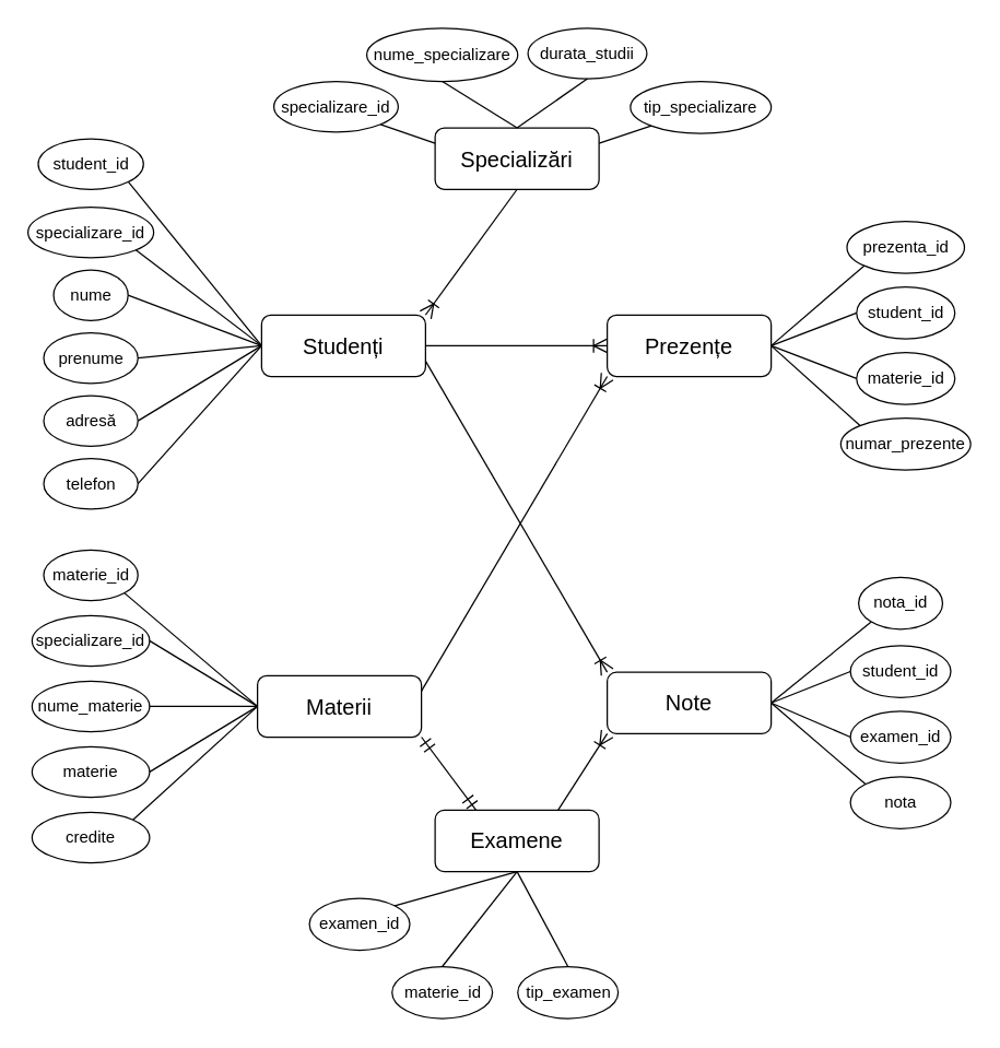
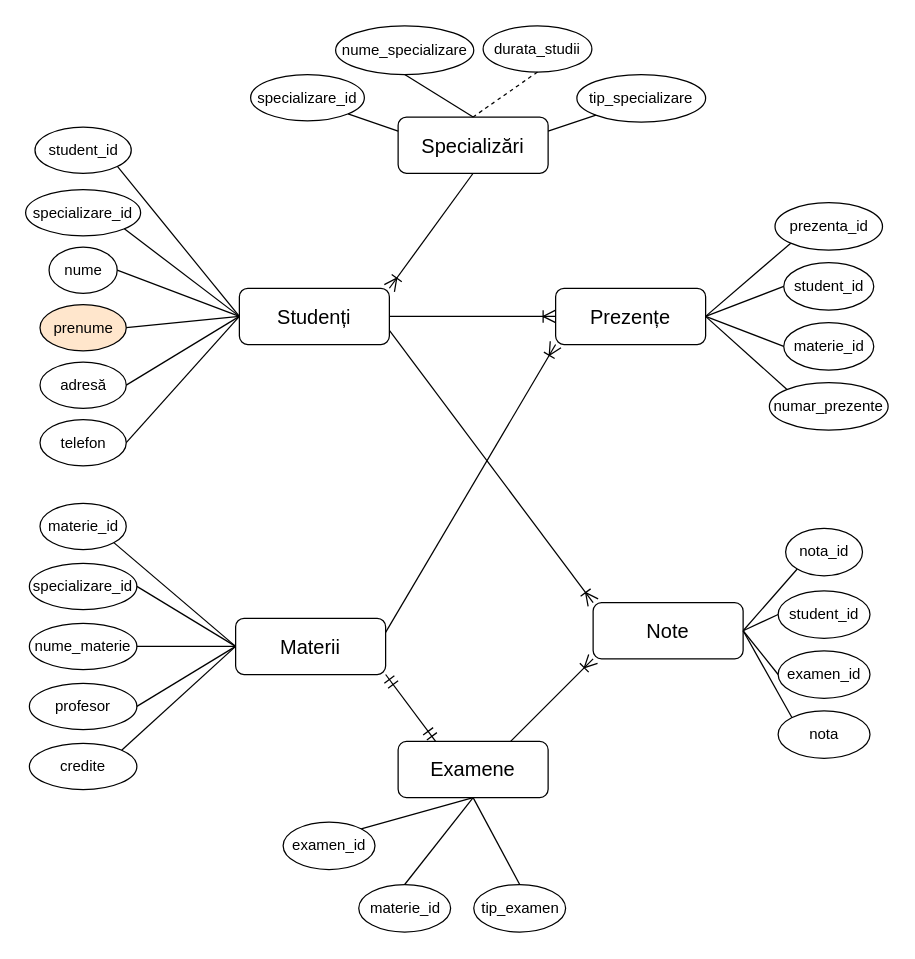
  <mxCell id="0" />
  <mxCell id="1" parent="0" />
  <mxCell id="2" value="Specializări" style="rounded=1;whiteSpace=wrap;html=1;fontSize=16;" vertex="1" parent="1"><mxGeometry x="318" y="93" width="120" height="45" as="geometry" /></mxCell>
  <mxCell id="3" value="Materii" style="rounded=1;whiteSpace=wrap;html=1;fontSize=16;" vertex="1" parent="1"><mxGeometry x="188" y="494" width="120" height="45" as="geometry" /></mxCell>
  <mxCell id="4" value="Studenți" style="rounded=1;whiteSpace=wrap;html=1;fontSize=16;" vertex="1" parent="1"><mxGeometry x="191" y="230" width="120" height="45" as="geometry" /></mxCell>
  <mxCell id="5" value="Prezențe" style="rounded=1;whiteSpace=wrap;html=1;fontSize=16;" vertex="1" parent="1"><mxGeometry x="444" y="230" width="120" height="45" as="geometry" /></mxCell>
  <mxCell id="6" value="Examene" style="rounded=1;whiteSpace=wrap;html=1;fontSize=16;" vertex="1" parent="1"><mxGeometry x="318" y="592.5" width="120" height="45" as="geometry" /></mxCell>
- <mxCell id="7" value="Note" style="rounded=1;whiteSpace=wrap;html=1;fontSize=16;" vertex="1" parent="1"><mxGeometry x="444" y="491.5" width="120" height="45" as="geometry" /></mxCell>
+ <mxCell id="7" value="Note" style="rounded=1;whiteSpace=wrap;html=1;fontSize=16;" vertex="1" parent="1"><mxGeometry x="474" y="481.5" width="120" height="45" as="geometry" /></mxCell>
  <mxCell id="8" value="" style="fontSize=12;html=1;endArrow=ERoneToMany;rounded=0;startSize=8;endSize=8;entryX=1;entryY=0;entryDx=0;entryDy=0;exitX=0.5;exitY=1;exitDx=0;exitDy=0;" edge="1" parent="1" source="2" target="4"><mxGeometry width="100" height="100" relative="1" as="geometry"><mxPoint x="363" y="420" as="sourcePoint" /><mxPoint x="463" y="320" as="targetPoint" /></mxGeometry></mxCell>
  <mxCell id="9" value="" style="edgeStyle=entityRelationEdgeStyle;fontSize=12;html=1;endArrow=ERoneToMany;rounded=0;startSize=8;endSize=8;curved=1;exitX=1;exitY=0.5;exitDx=0;exitDy=0;entryX=0;entryY=0.5;entryDx=0;entryDy=0;" edge="1" parent="1" source="4" target="5"><mxGeometry width="100" height="100" relative="1" as="geometry"><mxPoint x="363" y="421" as="sourcePoint" /><mxPoint x="463" y="321" as="targetPoint" /></mxGeometry></mxCell>
  <mxCell id="10" value="" style="fontSize=12;html=1;endArrow=ERoneToMany;rounded=0;startSize=8;endSize=8;exitX=1;exitY=0.75;exitDx=0;exitDy=0;entryX=0;entryY=0;entryDx=0;entryDy=0;" edge="1" parent="1" source="4" target="7"><mxGeometry width="100" height="100" relative="1" as="geometry"><mxPoint x="322" y="351" as="sourcePoint" /><mxPoint x="463" y="321" as="targetPoint" /></mxGeometry></mxCell>
  <mxCell id="11" value="" style="fontSize=12;html=1;endArrow=ERoneToMany;rounded=0;startSize=8;endSize=8;exitX=1;exitY=0.25;exitDx=0;exitDy=0;entryX=0;entryY=1;entryDx=0;entryDy=0;" edge="1" parent="1" source="3" target="5"><mxGeometry width="100" height="100" relative="1" as="geometry"><mxPoint x="363" y="421" as="sourcePoint" /><mxPoint x="463" y="321" as="targetPoint" /></mxGeometry></mxCell>
  <mxCell id="12" value="" style="fontSize=12;html=1;endArrow=ERmandOne;startArrow=ERmandOne;rounded=0;startSize=8;endSize=8;exitX=1;exitY=1;exitDx=0;exitDy=0;entryX=0.25;entryY=0;entryDx=0;entryDy=0;" edge="1" parent="1" source="3" target="6"><mxGeometry width="100" height="100" relative="1" as="geometry"><mxPoint x="363" y="510.5" as="sourcePoint" /><mxPoint x="463" y="410.5" as="targetPoint" /></mxGeometry></mxCell>
  <mxCell id="13" value="" style="fontSize=12;html=1;endArrow=ERoneToMany;rounded=0;startSize=8;endSize=8;exitX=0.75;exitY=0;exitDx=0;exitDy=0;entryX=0;entryY=1;entryDx=0;entryDy=0;" edge="1" parent="1" source="6" target="7"><mxGeometry width="100" height="100" relative="1" as="geometry"><mxPoint x="364" y="510.5" as="sourcePoint" /><mxPoint x="464" y="410.5" as="targetPoint" /></mxGeometry></mxCell>
  <mxCell id="14" value="specializare_id" style="ellipse;whiteSpace=wrap;html=1;fontSize=12;" vertex="1" parent="1"><mxGeometry x="200" y="59" width="91" height="37" as="geometry" /></mxCell>
  <mxCell id="15" value="nume_specializare" style="ellipse;whiteSpace=wrap;html=1;fontSize=12;" vertex="1" parent="1"><mxGeometry x="268" y="20" width="110.5" height="39" as="geometry" /></mxCell>
  <mxCell id="16" value="durata_studii" style="ellipse;whiteSpace=wrap;html=1;fontSize=12;" vertex="1" parent="1"><mxGeometry x="386" y="20" width="87" height="37" as="geometry" /></mxCell>
  <mxCell id="17" value="tip_specializare" style="ellipse;whiteSpace=wrap;html=1;fontSize=12;" vertex="1" parent="1"><mxGeometry x="461" y="59" width="103" height="38" as="geometry" /></mxCell>
  <mxCell id="18" value="" style="endArrow=none;html=1;rounded=0;fontSize=12;startSize=8;endSize=8;curved=1;exitX=1;exitY=1;exitDx=0;exitDy=0;entryX=0;entryY=0.25;entryDx=0;entryDy=0;" edge="1" parent="1" source="14" target="2"><mxGeometry width="50" height="50" relative="1" as="geometry"><mxPoint x="385" y="396" as="sourcePoint" /><mxPoint x="435" y="346" as="targetPoint" /></mxGeometry></mxCell>
  <mxCell id="19" value="" style="endArrow=none;html=1;rounded=0;fontSize=12;startSize=8;endSize=8;curved=1;entryX=0.5;entryY=1;entryDx=0;entryDy=0;exitX=0.5;exitY=0;exitDx=0;exitDy=0;" edge="1" parent="1" source="2" target="15"><mxGeometry width="50" height="50" relative="1" as="geometry"><mxPoint x="385" y="396" as="sourcePoint" /><mxPoint x="435" y="346" as="targetPoint" /></mxGeometry></mxCell>
- <mxCell id="20" value="" style="endArrow=none;html=1;rounded=0;fontSize=12;startSize=8;endSize=8;curved=1;entryX=0.5;entryY=1;entryDx=0;entryDy=0;exitX=0.5;exitY=0;exitDx=0;exitDy=0;" edge="1" parent="1" source="2" target="16"><mxGeometry width="50" height="50" relative="1" as="geometry"><mxPoint x="385" y="396" as="sourcePoint" /><mxPoint x="435" y="346" as="targetPoint" /></mxGeometry></mxCell>
+ <mxCell id="20" value="" style="endArrow=none;html=1;rounded=0;fontSize=12;startSize=8;endSize=8;curved=1;entryX=0.5;entryY=1;entryDx=0;entryDy=0;exitX=0.5;exitY=0;exitDx=0;exitDy=0;dashed=1;" edge="1" parent="1" source="2" target="16"><mxGeometry width="50" height="50" relative="1" as="geometry"><mxPoint x="385" y="396" as="sourcePoint" /><mxPoint x="435" y="346" as="targetPoint" /></mxGeometry></mxCell>
  <mxCell id="21" value="" style="endArrow=none;html=1;rounded=0;fontSize=12;startSize=8;endSize=8;curved=1;entryX=0;entryY=1;entryDx=0;entryDy=0;exitX=1;exitY=0.25;exitDx=0;exitDy=0;" edge="1" parent="1" source="2" target="17"><mxGeometry width="50" height="50" relative="1" as="geometry"><mxPoint x="385" y="396" as="sourcePoint" /><mxPoint x="435" y="346" as="targetPoint" /></mxGeometry></mxCell>
  <mxCell id="22" value="student_id" style="ellipse;whiteSpace=wrap;html=1;fontSize=12;" vertex="1" parent="1"><mxGeometry x="27.5" y="101" width="77" height="37" as="geometry" /></mxCell>
  <mxCell id="23" value="specializare_id" style="ellipse;whiteSpace=wrap;html=1;fontSize=12;" vertex="1" parent="1"><mxGeometry x="20" y="151" width="92" height="37" as="geometry" /></mxCell>
  <mxCell id="24" value="nume" style="ellipse;whiteSpace=wrap;html=1;fontSize=12;" vertex="1" parent="1"><mxGeometry x="38.75" y="197" width="54.5" height="37" as="geometry" /></mxCell>
- <mxCell id="25" value="prenume" style="ellipse;whiteSpace=wrap;html=1;fontSize=12;" vertex="1" parent="1"><mxGeometry x="31.5" y="243" width="69" height="37" as="geometry" /></mxCell>
+ <mxCell id="25" value="prenume" style="ellipse;whiteSpace=wrap;html=1;fontSize=12;fillColor=#ffe6cc;" vertex="1" parent="1"><mxGeometry x="31.5" y="243" width="69" height="37" as="geometry" /></mxCell>
  <mxCell id="26" value="adresă" style="ellipse;whiteSpace=wrap;html=1;fontSize=12;" vertex="1" parent="1"><mxGeometry x="31.5" y="289" width="69" height="37" as="geometry" /></mxCell>
  <mxCell id="27" value="telefon" style="ellipse;whiteSpace=wrap;html=1;fontSize=12;" vertex="1" parent="1"><mxGeometry x="31.5" y="335" width="69" height="37" as="geometry" /></mxCell>
  <mxCell id="28" value="" style="endArrow=none;html=1;rounded=0;fontSize=12;startSize=8;endSize=8;curved=1;entryX=1;entryY=1;entryDx=0;entryDy=0;exitX=0;exitY=0.5;exitDx=0;exitDy=0;" edge="1" parent="1" source="4" target="22"><mxGeometry width="50" height="50" relative="1" as="geometry"><mxPoint x="306" y="399" as="sourcePoint" /><mxPoint x="356" y="349" as="targetPoint" /></mxGeometry></mxCell>
  <mxCell id="29" value="" style="endArrow=none;html=1;rounded=0;fontSize=12;startSize=8;endSize=8;curved=1;exitX=1;exitY=1;exitDx=0;exitDy=0;entryX=0;entryY=0.5;entryDx=0;entryDy=0;" edge="1" parent="1" source="23" target="4"><mxGeometry width="50" height="50" relative="1" as="geometry"><mxPoint x="306" y="399" as="sourcePoint" /><mxPoint x="356" y="349" as="targetPoint" /></mxGeometry></mxCell>
  <mxCell id="30" value="" style="endArrow=none;html=1;rounded=0;fontSize=12;startSize=8;endSize=8;curved=1;entryX=1;entryY=0.5;entryDx=0;entryDy=0;exitX=0;exitY=0.5;exitDx=0;exitDy=0;" edge="1" parent="1" source="4" target="24"><mxGeometry width="50" height="50" relative="1" as="geometry"><mxPoint x="306" y="399" as="sourcePoint" /><mxPoint x="356" y="349" as="targetPoint" /></mxGeometry></mxCell>
  <mxCell id="31" value="" style="endArrow=none;html=1;rounded=0;fontSize=12;startSize=8;endSize=8;curved=1;entryX=1;entryY=0.5;entryDx=0;entryDy=0;exitX=0;exitY=0.5;exitDx=0;exitDy=0;" edge="1" parent="1" source="4" target="25"><mxGeometry width="50" height="50" relative="1" as="geometry"><mxPoint x="306" y="399" as="sourcePoint" /><mxPoint x="356" y="349" as="targetPoint" /></mxGeometry></mxCell>
  <mxCell id="32" value="" style="endArrow=none;html=1;rounded=0;fontSize=12;startSize=8;endSize=8;curved=1;entryX=1;entryY=0.5;entryDx=0;entryDy=0;exitX=0;exitY=0.5;exitDx=0;exitDy=0;" edge="1" parent="1" source="4" target="26"><mxGeometry width="50" height="50" relative="1" as="geometry"><mxPoint x="306" y="399" as="sourcePoint" /><mxPoint x="356" y="349" as="targetPoint" /></mxGeometry></mxCell>
  <mxCell id="33" value="" style="endArrow=none;html=1;rounded=0;fontSize=12;startSize=8;endSize=8;curved=1;entryX=1;entryY=0.5;entryDx=0;entryDy=0;exitX=0;exitY=0.5;exitDx=0;exitDy=0;" edge="1" parent="1" source="4" target="27"><mxGeometry width="50" height="50" relative="1" as="geometry"><mxPoint x="306" y="399" as="sourcePoint" /><mxPoint x="356" y="349" as="targetPoint" /></mxGeometry></mxCell>
  <mxCell id="34" value="materie_id" style="ellipse;whiteSpace=wrap;html=1;fontSize=12;" vertex="1" parent="1"><mxGeometry x="31.5" y="402" width="69" height="37" as="geometry" /></mxCell>
  <mxCell id="35" value="specializare_id" style="ellipse;whiteSpace=wrap;html=1;fontSize=12;" vertex="1" parent="1"><mxGeometry x="23" y="450" width="86" height="37" as="geometry" /></mxCell>
  <mxCell id="36" value="nume_materie" style="ellipse;whiteSpace=wrap;html=1;fontSize=12;" vertex="1" parent="1"><mxGeometry x="23" y="498" width="86" height="37" as="geometry" /></mxCell>
- <mxCell id="37" value="materie" style="ellipse;whiteSpace=wrap;html=1;fontSize=12;" vertex="1" parent="1"><mxGeometry x="23" y="546" width="86" height="37" as="geometry" /></mxCell>
+ <mxCell id="37" value="profesor" style="ellipse;whiteSpace=wrap;html=1;fontSize=12;" vertex="1" parent="1"><mxGeometry x="23" y="546" width="86" height="37" as="geometry" /></mxCell>
  <mxCell id="38" value="credite" style="ellipse;whiteSpace=wrap;html=1;fontSize=12;" vertex="1" parent="1"><mxGeometry x="23" y="594" width="86" height="37" as="geometry" /></mxCell>
  <mxCell id="39" value="" style="endArrow=none;html=1;rounded=0;fontSize=12;startSize=8;endSize=8;curved=1;exitX=1;exitY=1;exitDx=0;exitDy=0;entryX=0;entryY=0.5;entryDx=0;entryDy=0;" edge="1" parent="1" source="34" target="3"><mxGeometry width="50" height="50" relative="1" as="geometry"><mxPoint x="306" y="398" as="sourcePoint" /><mxPoint x="356" y="348" as="targetPoint" /></mxGeometry></mxCell>
  <mxCell id="40" value="" style="endArrow=none;html=1;rounded=0;fontSize=12;startSize=8;endSize=8;curved=1;exitX=1;exitY=0.5;exitDx=0;exitDy=0;entryX=0;entryY=0.5;entryDx=0;entryDy=0;" edge="1" parent="1" source="35" target="3"><mxGeometry width="50" height="50" relative="1" as="geometry"><mxPoint x="306" y="398" as="sourcePoint" /><mxPoint x="356" y="348" as="targetPoint" /></mxGeometry></mxCell>
  <mxCell id="41" value="" style="endArrow=none;html=1;rounded=0;fontSize=12;startSize=8;endSize=8;curved=1;exitX=1;exitY=0.5;exitDx=0;exitDy=0;entryX=0;entryY=0.5;entryDx=0;entryDy=0;" edge="1" parent="1" source="36" target="3"><mxGeometry width="50" height="50" relative="1" as="geometry"><mxPoint x="306" y="398" as="sourcePoint" /><mxPoint x="356" y="348" as="targetPoint" /></mxGeometry></mxCell>
  <mxCell id="42" value="" style="endArrow=none;html=1;rounded=0;fontSize=12;startSize=8;endSize=8;curved=1;exitX=1;exitY=0.5;exitDx=0;exitDy=0;entryX=0;entryY=0.5;entryDx=0;entryDy=0;" edge="1" parent="1" source="37" target="3"><mxGeometry width="50" height="50" relative="1" as="geometry"><mxPoint x="306" y="398" as="sourcePoint" /><mxPoint x="356" y="348" as="targetPoint" /></mxGeometry></mxCell>
  <mxCell id="43" value="" style="endArrow=none;html=1;rounded=0;fontSize=12;startSize=8;endSize=8;curved=1;exitX=1;exitY=0;exitDx=0;exitDy=0;entryX=0;entryY=0.5;entryDx=0;entryDy=0;" edge="1" parent="1" source="38" target="3"><mxGeometry width="50" height="50" relative="1" as="geometry"><mxPoint x="306" y="398" as="sourcePoint" /><mxPoint x="356" y="348" as="targetPoint" /></mxGeometry></mxCell>
  <mxCell id="44" value="prezenta_id" style="ellipse;whiteSpace=wrap;html=1;fontSize=12;" vertex="1" parent="1"><mxGeometry x="619.5" y="161.5" width="86" height="38" as="geometry" /></mxCell>
  <mxCell id="45" value="student_id" style="ellipse;whiteSpace=wrap;html=1;fontSize=12;" vertex="1" parent="1"><mxGeometry x="626.5" y="209.5" width="72" height="38" as="geometry" /></mxCell>
  <mxCell id="46" value="materie_id" style="ellipse;whiteSpace=wrap;html=1;fontSize=12;" vertex="1" parent="1"><mxGeometry x="626.5" y="257.5" width="72" height="38" as="geometry" /></mxCell>
  <mxCell id="47" value="numar_prezente" style="ellipse;whiteSpace=wrap;html=1;fontSize=12;" vertex="1" parent="1"><mxGeometry x="615" y="305.5" width="95" height="38" as="geometry" /></mxCell>
  <mxCell id="48" value="" style="endArrow=none;html=1;rounded=0;fontSize=12;startSize=8;endSize=8;curved=1;entryX=0;entryY=1;entryDx=0;entryDy=0;exitX=1;exitY=0.5;exitDx=0;exitDy=0;" edge="1" parent="1" source="5" target="44"><mxGeometry width="50" height="50" relative="1" as="geometry"><mxPoint x="595" y="392" as="sourcePoint" /><mxPoint x="645" y="342" as="targetPoint" /></mxGeometry></mxCell>
  <mxCell id="49" value="" style="endArrow=none;html=1;rounded=0;fontSize=12;startSize=8;endSize=8;curved=1;entryX=0;entryY=0.5;entryDx=0;entryDy=0;exitX=1;exitY=0.5;exitDx=0;exitDy=0;" edge="1" parent="1" source="5" target="45"><mxGeometry width="50" height="50" relative="1" as="geometry"><mxPoint x="595" y="392" as="sourcePoint" /><mxPoint x="645" y="342" as="targetPoint" /></mxGeometry></mxCell>
  <mxCell id="50" value="" style="endArrow=none;html=1;rounded=0;fontSize=12;startSize=8;endSize=8;curved=1;entryX=0;entryY=0.5;entryDx=0;entryDy=0;exitX=1;exitY=0.5;exitDx=0;exitDy=0;" edge="1" parent="1" source="5" target="46"><mxGeometry width="50" height="50" relative="1" as="geometry"><mxPoint x="595" y="392" as="sourcePoint" /><mxPoint x="645" y="342" as="targetPoint" /></mxGeometry></mxCell>
  <mxCell id="51" value="" style="endArrow=none;html=1;rounded=0;fontSize=12;startSize=8;endSize=8;curved=1;entryX=0;entryY=0;entryDx=0;entryDy=0;exitX=1;exitY=0.5;exitDx=0;exitDy=0;" edge="1" parent="1" source="5" target="47"><mxGeometry width="50" height="50" relative="1" as="geometry"><mxPoint x="595" y="392" as="sourcePoint" /><mxPoint x="645" y="342" as="targetPoint" /></mxGeometry></mxCell>
  <mxCell id="52" value="nota_id" style="ellipse;whiteSpace=wrap;html=1;fontSize=12;" vertex="1" parent="1"><mxGeometry x="628" y="422" width="61.5" height="38" as="geometry" /></mxCell>
  <mxCell id="53" value="student_id" style="ellipse;whiteSpace=wrap;html=1;fontSize=12;" vertex="1" parent="1"><mxGeometry x="622" y="472" width="73.5" height="38" as="geometry" /></mxCell>
  <mxCell id="54" value="examen_id" style="ellipse;whiteSpace=wrap;html=1;fontSize=12;" vertex="1" parent="1"><mxGeometry x="622" y="520" width="73.5" height="38" as="geometry" /></mxCell>
  <mxCell id="55" value="nota" style="ellipse;whiteSpace=wrap;html=1;fontSize=12;" vertex="1" parent="1"><mxGeometry x="622" y="568" width="73.5" height="38" as="geometry" /></mxCell>
  <mxCell id="56" value="" style="endArrow=none;html=1;rounded=0;fontSize=12;startSize=8;endSize=8;curved=1;exitX=1;exitY=0.5;exitDx=0;exitDy=0;entryX=0;entryY=1;entryDx=0;entryDy=0;" edge="1" parent="1" source="7" target="52"><mxGeometry width="50" height="50" relative="1" as="geometry"><mxPoint x="595" y="392" as="sourcePoint" /><mxPoint x="645" y="342" as="targetPoint" /></mxGeometry></mxCell>
  <mxCell id="57" value="" style="endArrow=none;html=1;rounded=0;fontSize=12;startSize=8;endSize=8;curved=1;exitX=1;exitY=0.5;exitDx=0;exitDy=0;entryX=0;entryY=0.5;entryDx=0;entryDy=0;" edge="1" parent="1" source="7" target="53"><mxGeometry width="50" height="50" relative="1" as="geometry"><mxPoint x="595" y="392" as="sourcePoint" /><mxPoint x="645" y="342" as="targetPoint" /></mxGeometry></mxCell>
  <mxCell id="58" value="" style="endArrow=none;html=1;rounded=0;fontSize=12;startSize=8;endSize=8;curved=1;exitX=1;exitY=0.5;exitDx=0;exitDy=0;entryX=0;entryY=0.5;entryDx=0;entryDy=0;" edge="1" parent="1" source="7" target="54"><mxGeometry width="50" height="50" relative="1" as="geometry"><mxPoint x="595" y="392" as="sourcePoint" /><mxPoint x="645" y="342" as="targetPoint" /></mxGeometry></mxCell>
  <mxCell id="59" value="" style="endArrow=none;html=1;rounded=0;fontSize=12;startSize=8;endSize=8;curved=1;exitX=1;exitY=0.5;exitDx=0;exitDy=0;entryX=0;entryY=0;entryDx=0;entryDy=0;" edge="1" parent="1" source="7" target="55"><mxGeometry width="50" height="50" relative="1" as="geometry"><mxPoint x="595" y="392" as="sourcePoint" /><mxPoint x="645" y="342" as="targetPoint" /></mxGeometry></mxCell>
  <mxCell id="60" value="examen_id" style="ellipse;whiteSpace=wrap;html=1;fontSize=12;" vertex="1" parent="1"><mxGeometry x="226" y="657" width="73.5" height="38" as="geometry" /></mxCell>
  <mxCell id="61" value="materie_id" style="ellipse;whiteSpace=wrap;html=1;fontSize=12;" vertex="1" parent="1"><mxGeometry x="286.5" y="707" width="73.5" height="38" as="geometry" /></mxCell>
  <mxCell id="62" value="tip_examen" style="ellipse;whiteSpace=wrap;html=1;fontSize=12;" vertex="1" parent="1"><mxGeometry x="378.5" y="707" width="73.5" height="38" as="geometry" /></mxCell>
  <mxCell id="63" value="" style="endArrow=none;html=1;rounded=0;fontSize=12;startSize=8;endSize=8;curved=1;exitX=1;exitY=0;exitDx=0;exitDy=0;entryX=0.5;entryY=1;entryDx=0;entryDy=0;" edge="1" parent="1" source="60" target="6"><mxGeometry width="50" height="50" relative="1" as="geometry"><mxPoint x="345" y="561" as="sourcePoint" /><mxPoint x="395" y="511" as="targetPoint" /></mxGeometry></mxCell>
  <mxCell id="64" value="" style="endArrow=none;html=1;rounded=0;fontSize=12;startSize=8;endSize=8;curved=1;exitX=0.5;exitY=0;exitDx=0;exitDy=0;entryX=0.5;entryY=1;entryDx=0;entryDy=0;" edge="1" parent="1" source="61" target="6"><mxGeometry width="50" height="50" relative="1" as="geometry"><mxPoint x="345" y="561" as="sourcePoint" /><mxPoint x="395" y="511" as="targetPoint" /></mxGeometry></mxCell>
  <mxCell id="65" value="" style="endArrow=none;html=1;rounded=0;fontSize=12;startSize=8;endSize=8;curved=1;exitX=0.5;exitY=0;exitDx=0;exitDy=0;entryX=0.5;entryY=1;entryDx=0;entryDy=0;" edge="1" parent="1" source="62" target="6"><mxGeometry width="50" height="50" relative="1" as="geometry"><mxPoint x="345" y="561" as="sourcePoint" /><mxPoint x="395" y="511" as="targetPoint" /></mxGeometry></mxCell>
